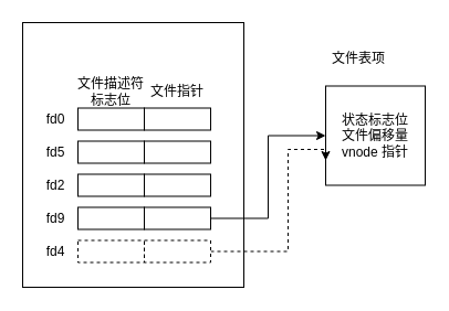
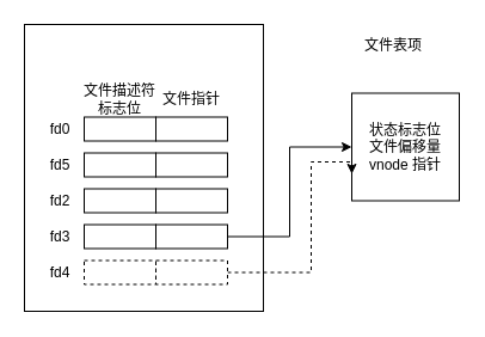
  <mxCell id="0" />
  <mxCell id="1" parent="0" />
  <mxCell id="2" value="" style="rounded=0;whiteSpace=wrap;html=1;" vertex="1" parent="1"><mxGeometry x="20" y="20" width="200" height="240" as="geometry" /></mxCell>
  <mxCell id="3" value="" style="rounded=0;whiteSpace=wrap;html=1;" vertex="1" parent="1"><mxGeometry x="70" y="97.5" width="60" height="20" as="geometry" /></mxCell>
  <mxCell id="4" value="" style="rounded=0;whiteSpace=wrap;html=1;" vertex="1" parent="1"><mxGeometry x="130" y="97.5" width="60" height="20" as="geometry" /></mxCell>
  <mxCell id="5" value="" style="rounded=0;whiteSpace=wrap;html=1;" vertex="1" parent="1"><mxGeometry x="70" y="127.5" width="60" height="20" as="geometry" /></mxCell>
  <mxCell id="6" value="" style="rounded=0;whiteSpace=wrap;html=1;" vertex="1" parent="1"><mxGeometry x="130" y="127.5" width="60" height="20" as="geometry" /></mxCell>
  <mxCell id="7" value="" style="rounded=0;whiteSpace=wrap;html=1;" vertex="1" parent="1"><mxGeometry x="70" y="157.5" width="60" height="20" as="geometry" /></mxCell>
  <mxCell id="8" value="" style="rounded=0;whiteSpace=wrap;html=1;" vertex="1" parent="1"><mxGeometry x="130" y="157.5" width="60" height="20" as="geometry" /></mxCell>
  <mxCell id="9" value="" style="rounded=0;whiteSpace=wrap;html=1;" vertex="1" parent="1"><mxGeometry x="70" y="187.5" width="60" height="20" as="geometry" /></mxCell>
  <mxCell id="10" style="edgeStyle=orthogonalEdgeStyle;rounded=0;orthogonalLoop=1;jettySize=auto;html=1;exitX=1;exitY=0.5;exitDx=0;exitDy=0;entryX=0;entryY=0.5;entryDx=0;entryDy=0;" edge="1" parent="1" source="11" target="18"><mxGeometry relative="1" as="geometry" /></mxCell>
  <mxCell id="11" value="" style="rounded=0;whiteSpace=wrap;html=1;" vertex="1" parent="1"><mxGeometry x="130" y="187.5" width="60" height="20" as="geometry" /></mxCell>
  <mxCell id="12" value="fd0" style="text;html=1;strokeColor=none;fillColor=none;align=center;verticalAlign=middle;whiteSpace=wrap;rounded=0;" vertex="1" parent="1"><mxGeometry x="20" y="92.5" width="60" height="30" as="geometry" /></mxCell>
  <mxCell id="13" value="fd5" style="text;html=1;strokeColor=none;fillColor=none;align=center;verticalAlign=middle;whiteSpace=wrap;rounded=0;" vertex="1" parent="1"><mxGeometry x="20" y="122.5" width="60" height="30" as="geometry" /></mxCell>
  <mxCell id="14" value="fd2" style="text;html=1;strokeColor=none;fillColor=none;align=center;verticalAlign=middle;whiteSpace=wrap;rounded=0;" vertex="1" parent="1"><mxGeometry x="20" y="152.5" width="60" height="30" as="geometry" /></mxCell>
- <mxCell id="15" value="fd9" style="text;html=1;strokeColor=none;fillColor=none;align=center;verticalAlign=middle;whiteSpace=wrap;rounded=0;" vertex="1" parent="1"><mxGeometry x="20" y="182.5" width="60" height="30" as="geometry" /></mxCell>
+ <mxCell id="15" value="fd3" style="text;html=1;strokeColor=none;fillColor=none;align=center;verticalAlign=middle;whiteSpace=wrap;rounded=0;" vertex="1" parent="1"><mxGeometry x="20" y="182.5" width="60" height="30" as="geometry" /></mxCell>
  <mxCell id="16" value="文件描述符标志位" style="text;html=1;strokeColor=none;fillColor=none;align=center;verticalAlign=middle;whiteSpace=wrap;rounded=0;" vertex="1" parent="1"><mxGeometry x="65" y="67.5" width="70" height="30" as="geometry" /></mxCell>
  <mxCell id="17" value="文件指针" style="text;html=1;strokeColor=none;fillColor=none;align=center;verticalAlign=middle;whiteSpace=wrap;rounded=0;" vertex="1" parent="1"><mxGeometry x="130" y="67.5" width="60" height="30" as="geometry" /></mxCell>
  <mxCell id="18" value="状态标志位&lt;br&gt;文件偏移量&lt;br&gt;vnode 指针" style="rounded=0;whiteSpace=wrap;html=1;" vertex="1" parent="1"><mxGeometry x="294" y="77.5" width="90" height="90" as="geometry" /></mxCell>
- <mxCell id="19" value="文件表项" style="text;html=1;strokeColor=none;fillColor=none;align=center;verticalAlign=middle;whiteSpace=wrap;rounded=0;" vertex="1" parent="1"><mxGeometry x="294" y="37.5" width="60" height="30" as="geometry" /></mxCell>
+ <mxCell id="19" value="文件表项" style="text;html=1;strokeColor=none;fillColor=none;align=center;verticalAlign=middle;whiteSpace=wrap;rounded=0;" vertex="1" parent="1"><mxGeometry x="299" y="22.5" width="60" height="30" as="geometry" /></mxCell>
  <mxCell id="20" value="" style="rounded=0;whiteSpace=wrap;html=1;dashed=1;" vertex="1" parent="1"><mxGeometry x="70" y="217.5" width="60" height="20" as="geometry" /></mxCell>
  <mxCell id="21" style="edgeStyle=orthogonalEdgeStyle;rounded=0;orthogonalLoop=1;jettySize=auto;html=1;exitX=1;exitY=0.5;exitDx=0;exitDy=0;entryX=0;entryY=0.75;entryDx=0;entryDy=0;dashed=1;" edge="1" parent="1" source="22" target="18"><mxGeometry relative="1" as="geometry"><Array as="points"><mxPoint x="260" y="228" /><mxPoint x="260" y="135" /></Array></mxGeometry></mxCell>
  <mxCell id="22" value="" style="rounded=0;whiteSpace=wrap;html=1;dashed=1;" vertex="1" parent="1"><mxGeometry x="130" y="217.5" width="60" height="20" as="geometry" /></mxCell>
  <mxCell id="23" value="fd4" style="text;html=1;strokeColor=none;fillColor=none;align=center;verticalAlign=middle;whiteSpace=wrap;rounded=0;" vertex="1" parent="1"><mxGeometry x="20" y="212.5" width="60" height="30" as="geometry" /></mxCell>
